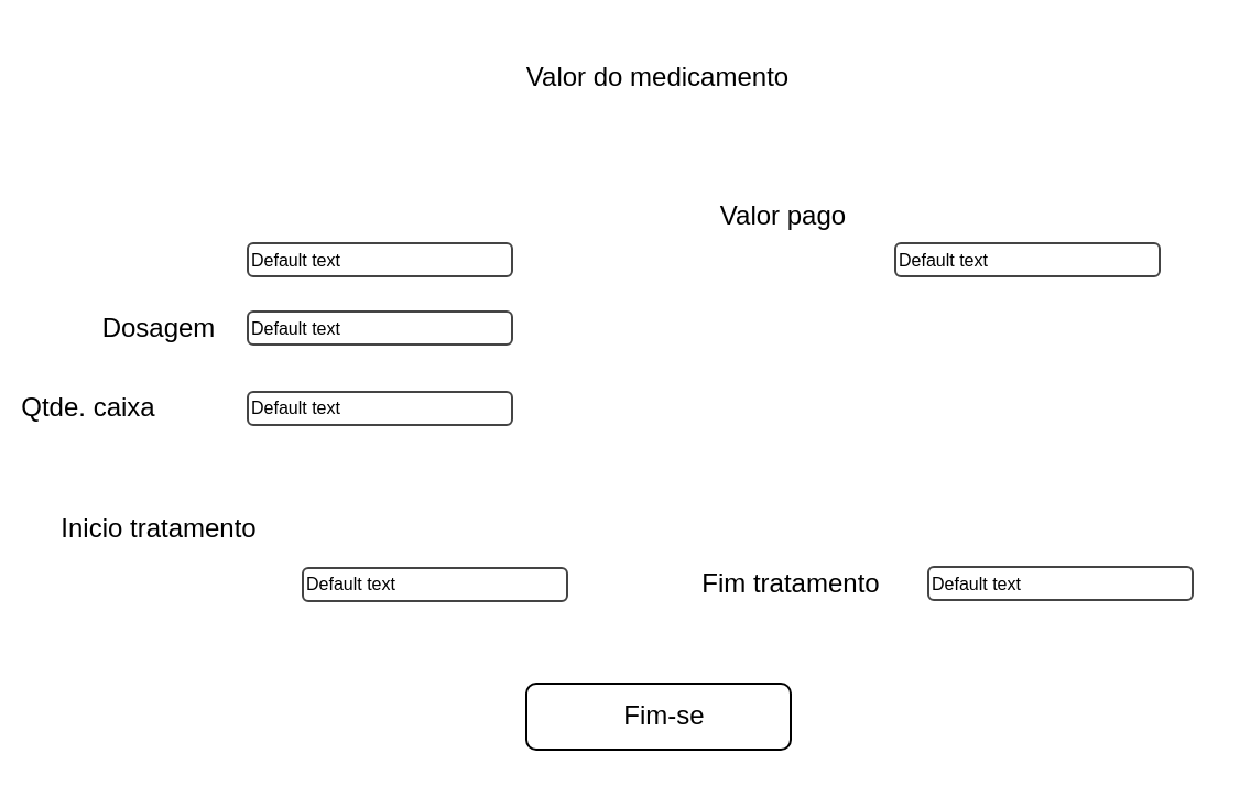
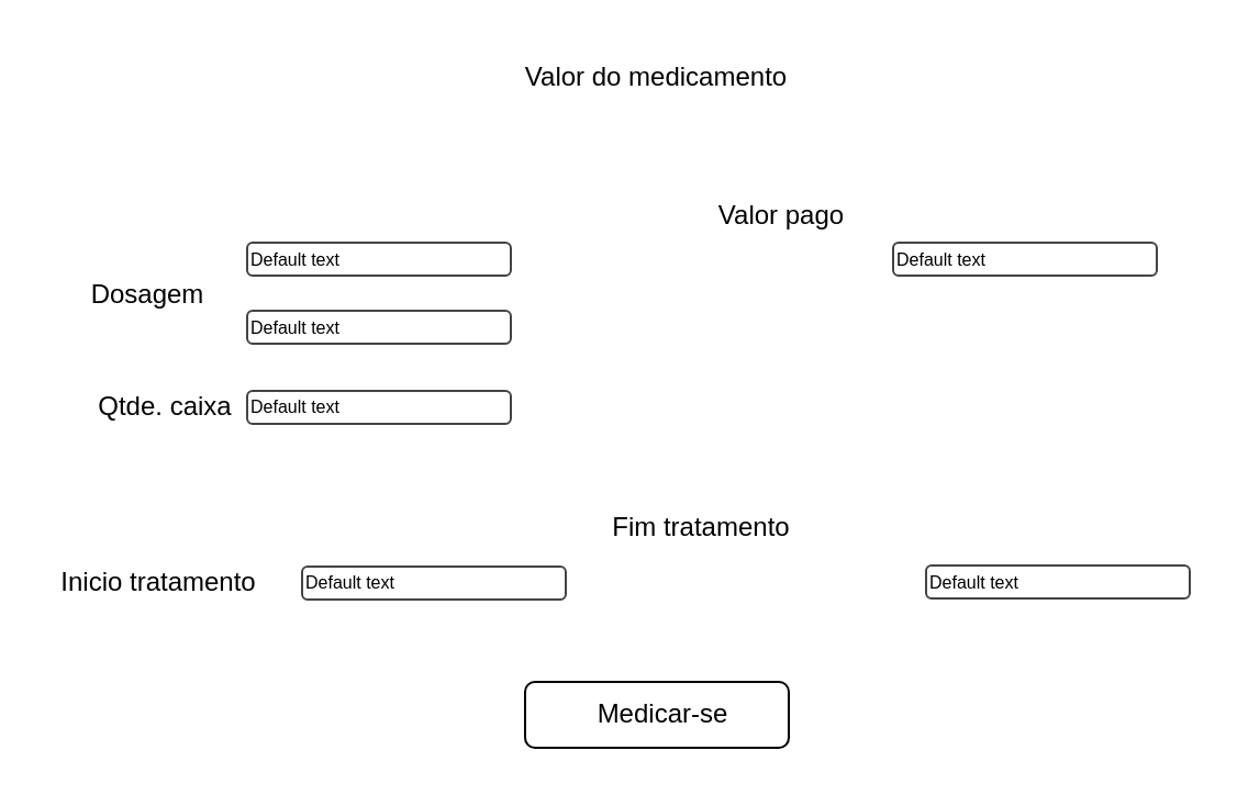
  <mxCell id="0" />
  <mxCell id="1" parent="0" />
  <mxCell id="2" value="Default text" style="strokeWidth=1;html=1;shadow=0;dashed=0;shape=mxgraph.ios.iTextInput;strokeColor=#444444;buttonText=;fontSize=8;whiteSpace=wrap;align=left;" vertex="1" parent="1"><mxGeometry x="112" y="110" width="120" height="15" as="geometry" /></mxCell>
  <mxCell id="3" value="Default text" style="strokeWidth=1;html=1;shadow=0;dashed=0;shape=mxgraph.ios.iTextInput;strokeColor=#444444;buttonText=;fontSize=8;whiteSpace=wrap;align=left;" vertex="1" parent="1"><mxGeometry x="112" y="141" width="120" height="15" as="geometry" /></mxCell>
  <mxCell id="4" value="Default text" style="strokeWidth=1;html=1;shadow=0;dashed=0;shape=mxgraph.ios.iTextInput;strokeColor=#444444;buttonText=;fontSize=8;whiteSpace=wrap;align=left;" vertex="1" parent="1"><mxGeometry x="112" y="177.5" width="120" height="15" as="geometry" /></mxCell>
  <mxCell id="5" value="Valor do medicamento" style="text;html=1;strokeColor=none;fillColor=none;align=center;verticalAlign=middle;whiteSpace=wrap;rounded=0;" vertex="1" parent="1"><mxGeometry x="222" y="20" width="153" height="30" as="geometry" /></mxCell>
- <mxCell id="6" value="Dosagem" style="text;html=1;strokeColor=none;fillColor=none;align=center;verticalAlign=middle;whiteSpace=wrap;rounded=0;" vertex="1" parent="1"><mxGeometry x="42" y="133.5" width="60" height="30" as="geometry" /></mxCell>
- <mxCell id="7" value="Qtde. caixa" style="text;html=1;strokeColor=none;fillColor=none;align=center;verticalAlign=middle;whiteSpace=wrap;rounded=0;" vertex="1" parent="1"><mxGeometry x="5" y="170" width="70" height="30" as="geometry" /></mxCell>
+ <mxCell id="6" value="Dosagem" style="text;html=1;strokeColor=none;fillColor=none;align=center;verticalAlign=middle;whiteSpace=wrap;rounded=0;" vertex="1" parent="1"><mxGeometry x="37" y="118.5" width="60" height="30" as="geometry" /></mxCell>
+ <mxCell id="7" value="Qtde. caixa" style="text;html=1;strokeColor=none;fillColor=none;align=center;verticalAlign=middle;whiteSpace=wrap;rounded=0;" vertex="1" parent="1"><mxGeometry x="40" y="170" width="70" height="30" as="geometry" /></mxCell>
  <mxCell id="8" value="Default text" style="strokeWidth=1;html=1;shadow=0;dashed=0;shape=mxgraph.ios.iTextInput;strokeColor=#444444;buttonText=;fontSize=8;whiteSpace=wrap;align=left;" vertex="1" parent="1"><mxGeometry x="137" y="257.5" width="120" height="15" as="geometry" /></mxCell>
- <mxCell id="9" value="Inicio tratamento" style="text;html=1;strokeColor=none;fillColor=none;align=center;verticalAlign=middle;whiteSpace=wrap;rounded=0;" vertex="1" parent="1"><mxGeometry x="20" y="225" width="104" height="30" as="geometry" /></mxCell>
+ <mxCell id="9" value="Inicio tratamento" style="text;html=1;strokeColor=none;fillColor=none;align=center;verticalAlign=middle;whiteSpace=wrap;rounded=0;" vertex="1" parent="1"><mxGeometry x="20" y="250" width="104" height="30" as="geometry" /></mxCell>
  <mxCell id="10" value="Default text" style="strokeWidth=1;html=1;shadow=0;dashed=0;shape=mxgraph.ios.iTextInput;strokeColor=#444444;buttonText=;fontSize=8;whiteSpace=wrap;align=left;" vertex="1" parent="1"><mxGeometry x="421" y="257" width="120" height="15" as="geometry" /></mxCell>
- <mxCell id="11" value="Fim tratamento" style="text;html=1;strokeColor=none;fillColor=none;align=center;verticalAlign=middle;whiteSpace=wrap;rounded=0;" vertex="1" parent="1"><mxGeometry x="307" y="250" width="104" height="30" as="geometry" /></mxCell>
+ <mxCell id="11" value="Fim tratamento" style="text;html=1;strokeColor=none;fillColor=none;align=center;verticalAlign=middle;whiteSpace=wrap;rounded=0;" vertex="1" parent="1"><mxGeometry x="267" y="225" width="104" height="30" as="geometry" /></mxCell>
  <mxCell id="12" value="Default text" style="strokeWidth=1;html=1;shadow=0;dashed=0;shape=mxgraph.ios.iTextInput;strokeColor=#444444;buttonText=;fontSize=8;whiteSpace=wrap;align=left;" vertex="1" parent="1"><mxGeometry x="406" y="110" width="120" height="15" as="geometry" /></mxCell>
  <mxCell id="13" value="Valor pago" style="text;html=1;strokeColor=none;fillColor=none;align=center;verticalAlign=middle;whiteSpace=wrap;rounded=0;" vertex="1" parent="1"><mxGeometry x="320" y="83" width="71" height="30" as="geometry" /></mxCell>
  <mxCell id="14" value="" style="rounded=1;whiteSpace=wrap;html=1;" vertex="1" parent="1"><mxGeometry x="238.5" y="310" width="120" height="30" as="geometry" /></mxCell>
- <mxCell id="15" value="Fim-se" style="text;html=1;strokeColor=none;fillColor=none;align=center;verticalAlign=middle;whiteSpace=wrap;rounded=0;" vertex="1" parent="1"><mxGeometry x="266.5" y="310" width="68.5" height="30" as="geometry" /></mxCell>
+ <mxCell id="15" value="Medicar-se" style="text;html=1;strokeColor=none;fillColor=none;align=center;verticalAlign=middle;whiteSpace=wrap;rounded=0;" vertex="1" parent="1"><mxGeometry x="266.5" y="310" width="68.5" height="30" as="geometry" /></mxCell>
